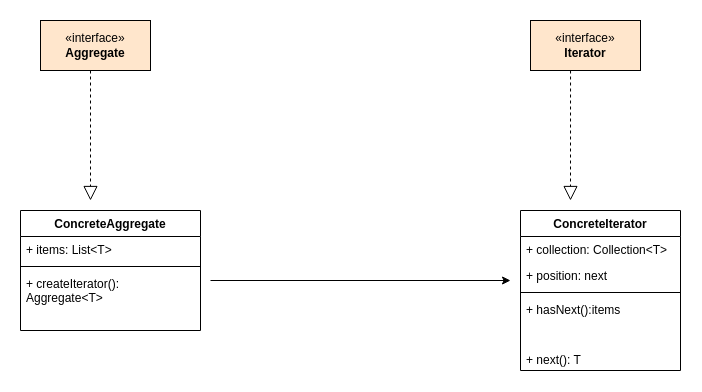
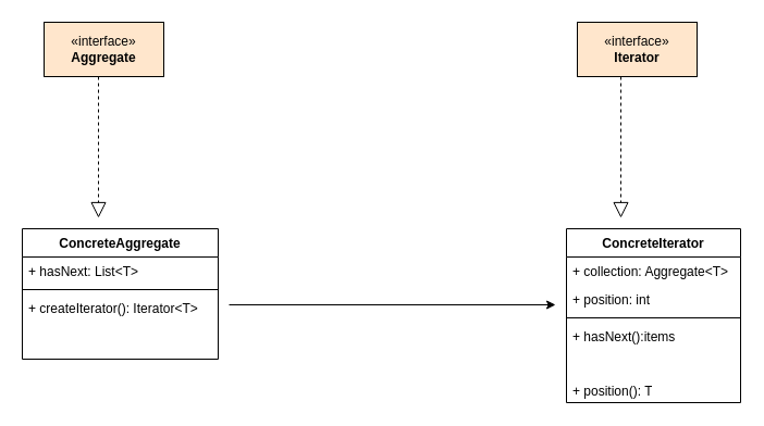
  <mxCell id="0" />
  <mxCell id="1" parent="0" />
  <mxCell id="2" value="Text" style="text;html=1;align=center;verticalAlign=middle;whiteSpace=wrap;rounded=0;" parent="1" vertex="1"><mxGeometry x="570" y="210" width="60" height="30" as="geometry" /></mxCell>
  <mxCell id="3" value="Text" style="text;html=1;align=center;verticalAlign=middle;whiteSpace=wrap;rounded=0;" parent="1" vertex="1"><mxGeometry x="570" y="210" width="60" height="30" as="geometry" /></mxCell>
  <mxCell id="4" value="«interface»&lt;br&gt;&lt;b&gt;Aggregate&lt;/b&gt;" style="html=1;whiteSpace=wrap;fillColor=#ffe6cc;" parent="1" vertex="1"><mxGeometry x="40" y="20" width="110" height="50" as="geometry" /></mxCell>
  <mxCell id="5" value="" style="endArrow=block;dashed=1;endFill=0;endSize=12;html=1;rounded=0;" parent="1" edge="1"><mxGeometry width="160" relative="1" as="geometry"><mxPoint x="90" y="70" as="sourcePoint" /><mxPoint x="90" y="200" as="targetPoint" /></mxGeometry></mxCell>
  <mxCell id="6" value="ConcreteAggregate" style="swimlane;fontStyle=1;align=center;verticalAlign=top;childLayout=stackLayout;horizontal=1;startSize=26;horizontalStack=0;resizeParent=1;resizeParentMax=0;resizeLast=0;collapsible=1;marginBottom=0;whiteSpace=wrap;html=1;" parent="1" vertex="1"><mxGeometry x="20" y="210" width="180" height="120" as="geometry" /></mxCell>
- <mxCell id="7" value="+ items: List&amp;lt;T&amp;gt;" style="text;strokeColor=none;fillColor=none;align=left;verticalAlign=top;spacingLeft=4;spacingRight=4;overflow=hidden;rotatable=0;points=[[0,0.5],[1,0.5]];portConstraint=eastwest;whiteSpace=wrap;html=1;" parent="6" vertex="1"><mxGeometry y="26" width="180" height="26" as="geometry" /></mxCell>
+ <mxCell id="7" value="+ hasNext: List&amp;lt;T&amp;gt;" style="text;strokeColor=none;fillColor=none;align=left;verticalAlign=top;spacingLeft=4;spacingRight=4;overflow=hidden;rotatable=0;points=[[0,0.5],[1,0.5]];portConstraint=eastwest;whiteSpace=wrap;html=1;" parent="6" vertex="1"><mxGeometry y="26" width="180" height="26" as="geometry" /></mxCell>
  <mxCell id="8" value="" style="line;strokeWidth=1;fillColor=none;align=left;verticalAlign=middle;spacingTop=-1;spacingLeft=3;spacingRight=3;rotatable=0;labelPosition=right;points=[];portConstraint=eastwest;strokeColor=inherit;" parent="6" vertex="1"><mxGeometry y="52" width="180" height="8" as="geometry" /></mxCell>
- <mxCell id="9" value="+ createIterator(): Aggregate&amp;lt;T&amp;gt;" style="text;strokeColor=none;fillColor=none;align=left;verticalAlign=top;spacingLeft=4;spacingRight=4;overflow=hidden;rotatable=0;points=[[0,0.5],[1,0.5]];portConstraint=eastwest;whiteSpace=wrap;html=1;" parent="6" vertex="1"><mxGeometry y="60" width="180" height="60" as="geometry" /></mxCell>
+ <mxCell id="9" value="+ createIterator(): Iterator&amp;lt;T&amp;gt;" style="text;strokeColor=none;fillColor=none;align=left;verticalAlign=top;spacingLeft=4;spacingRight=4;overflow=hidden;rotatable=0;points=[[0,0.5],[1,0.5]];portConstraint=eastwest;whiteSpace=wrap;html=1;" parent="6" vertex="1"><mxGeometry y="60" width="180" height="60" as="geometry" /></mxCell>
  <mxCell id="10" value="ConcreteIterator" style="swimlane;fontStyle=1;align=center;verticalAlign=top;childLayout=stackLayout;horizontal=1;startSize=26;horizontalStack=0;resizeParent=1;resizeParentMax=0;resizeLast=0;collapsible=1;marginBottom=0;whiteSpace=wrap;html=1;enumerate=0;" parent="1" vertex="1"><mxGeometry x="520" y="210" width="160" height="160" as="geometry" /></mxCell>
- <mxCell id="11" value="+ collection: Collection&amp;lt;T&amp;gt;" style="text;strokeColor=none;fillColor=none;align=left;verticalAlign=top;spacingLeft=4;spacingRight=4;overflow=hidden;rotatable=0;points=[[0,0.5],[1,0.5]];portConstraint=eastwest;whiteSpace=wrap;html=1;" vertex="1" parent="10"><mxGeometry y="26" width="160" height="26" as="geometry" /></mxCell>
- <mxCell id="12" value="+ position: next" style="text;strokeColor=none;fillColor=none;align=left;verticalAlign=top;spacingLeft=4;spacingRight=4;overflow=hidden;rotatable=0;points=[[0,0.5],[1,0.5]];portConstraint=eastwest;whiteSpace=wrap;html=1;" parent="10" vertex="1"><mxGeometry y="52" width="160" height="26" as="geometry" /></mxCell>
+ <mxCell id="11" value="+ collection: Aggregate&amp;lt;T&amp;gt;" style="text;strokeColor=none;fillColor=none;align=left;verticalAlign=top;spacingLeft=4;spacingRight=4;overflow=hidden;rotatable=0;points=[[0,0.5],[1,0.5]];portConstraint=eastwest;whiteSpace=wrap;html=1;" vertex="1" parent="10"><mxGeometry y="26" width="160" height="26" as="geometry" /></mxCell>
+ <mxCell id="12" value="+ position: int" style="text;strokeColor=none;fillColor=none;align=left;verticalAlign=top;spacingLeft=4;spacingRight=4;overflow=hidden;rotatable=0;points=[[0,0.5],[1,0.5]];portConstraint=eastwest;whiteSpace=wrap;html=1;" parent="10" vertex="1"><mxGeometry y="52" width="160" height="26" as="geometry" /></mxCell>
  <mxCell id="13" value="" style="line;strokeWidth=1;fillColor=none;align=left;verticalAlign=middle;spacingTop=-1;spacingLeft=3;spacingRight=3;rotatable=0;labelPosition=right;points=[];portConstraint=eastwest;strokeColor=inherit;" parent="10" vertex="1"><mxGeometry y="78" width="160" height="8" as="geometry" /></mxCell>
  <mxCell id="14" value="+ hasNext():items&lt;div&gt;&lt;br&gt;&lt;/div&gt;" style="text;strokeColor=none;fillColor=none;align=left;verticalAlign=top;spacingLeft=4;spacingRight=4;overflow=hidden;rotatable=0;points=[[0,0.5],[1,0.5]];portConstraint=eastwest;whiteSpace=wrap;html=1;" vertex="1" parent="10"><mxGeometry y="86" width="160" height="50" as="geometry" /></mxCell>
- <mxCell id="15" value="+ next(): T&lt;div&gt;&lt;br&gt;&lt;/div&gt;" style="text;strokeColor=none;fillColor=none;align=left;verticalAlign=top;spacingLeft=4;spacingRight=4;overflow=hidden;rotatable=0;points=[[0,0.5],[1,0.5]];portConstraint=eastwest;whiteSpace=wrap;html=1;" parent="10" vertex="1"><mxGeometry y="136" width="160" height="24" as="geometry" /></mxCell>
+ <mxCell id="15" value="+ position(): T&lt;div&gt;&lt;br&gt;&lt;/div&gt;" style="text;strokeColor=none;fillColor=none;align=left;verticalAlign=top;spacingLeft=4;spacingRight=4;overflow=hidden;rotatable=0;points=[[0,0.5],[1,0.5]];portConstraint=eastwest;whiteSpace=wrap;html=1;" parent="10" vertex="1"><mxGeometry y="136" width="160" height="24" as="geometry" /></mxCell>
  <mxCell id="16" value="«interface»&lt;br&gt;&lt;b&gt;Iterator&lt;/b&gt;" style="html=1;whiteSpace=wrap;fillColor=#ffe6cc;" vertex="1" parent="1"><mxGeometry x="530" y="20" width="110" height="50" as="geometry" /></mxCell>
  <mxCell id="17" value="" style="endArrow=block;dashed=1;endFill=0;endSize=12;html=1;rounded=0;exitX=0.364;exitY=1;exitDx=0;exitDy=0;exitPerimeter=0;" edge="1" parent="1" source="16"><mxGeometry width="160" relative="1" as="geometry"><mxPoint x="570" y="90" as="sourcePoint" /><mxPoint x="570" y="200" as="targetPoint" /></mxGeometry></mxCell>
  <mxCell id="18" value="" style="endArrow=classic;html=1;rounded=0;" edge="1" parent="1"><mxGeometry width="50" height="50" relative="1" as="geometry"><mxPoint x="210" y="280" as="sourcePoint" /><mxPoint x="510" y="280" as="targetPoint" /></mxGeometry></mxCell>
